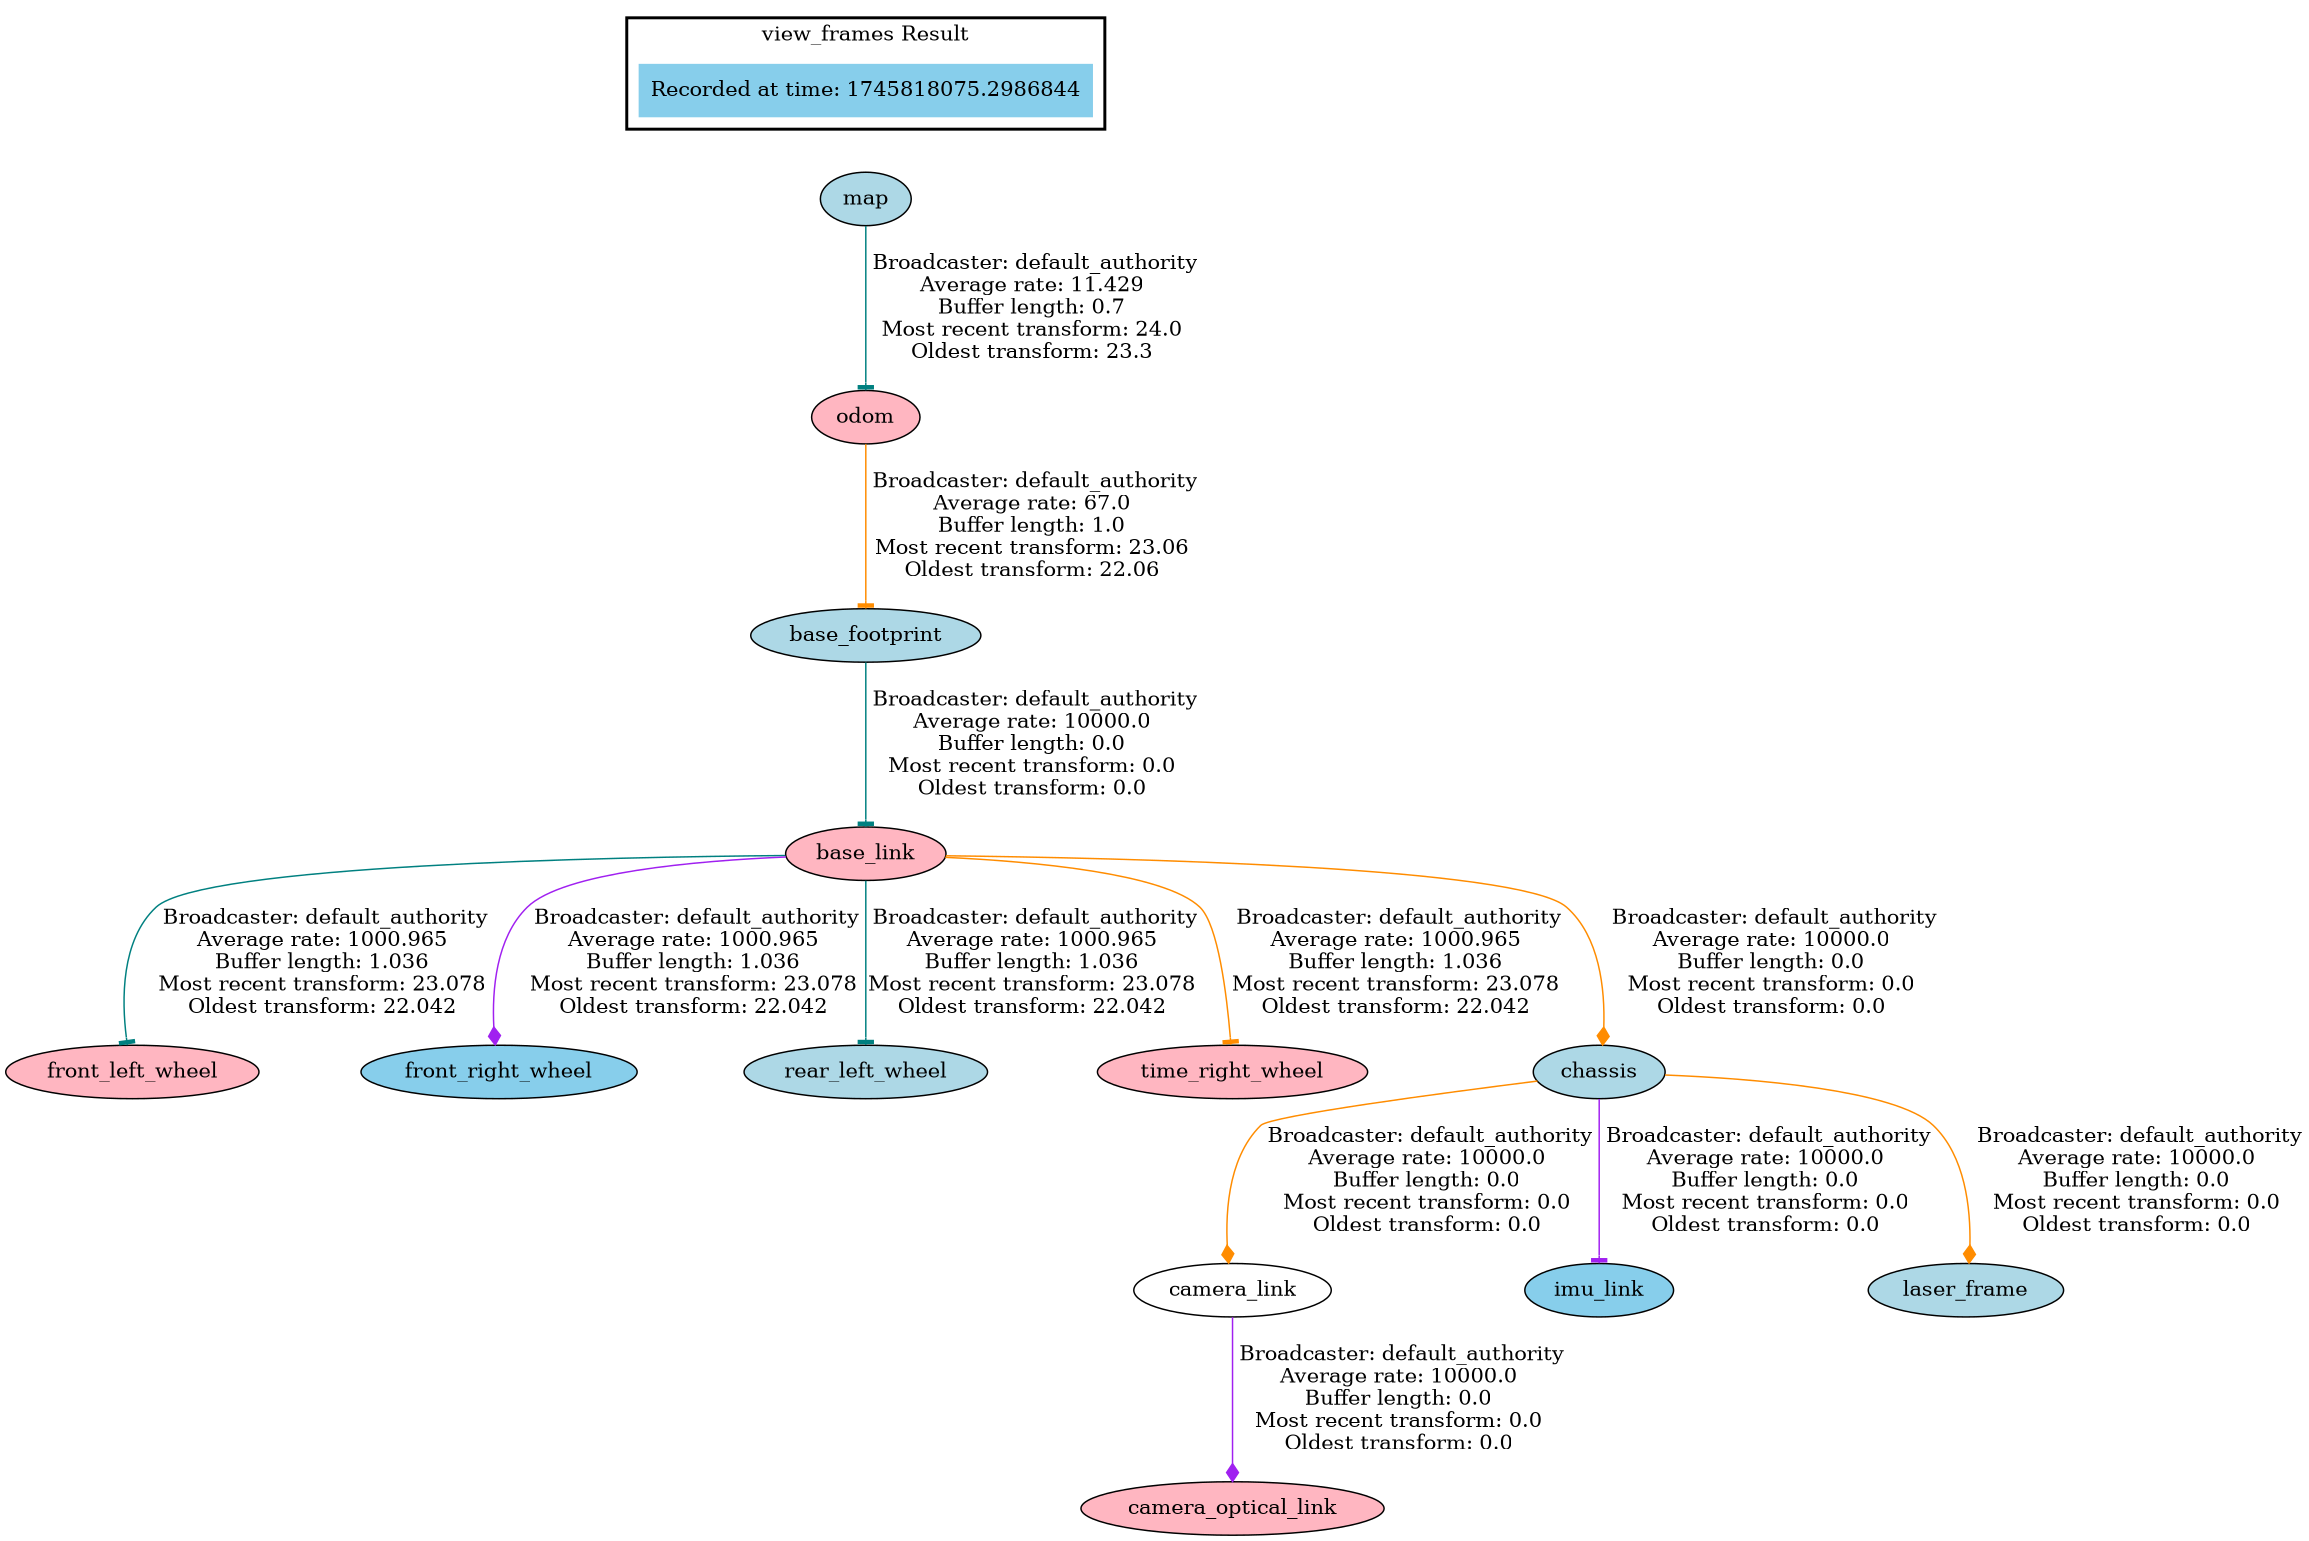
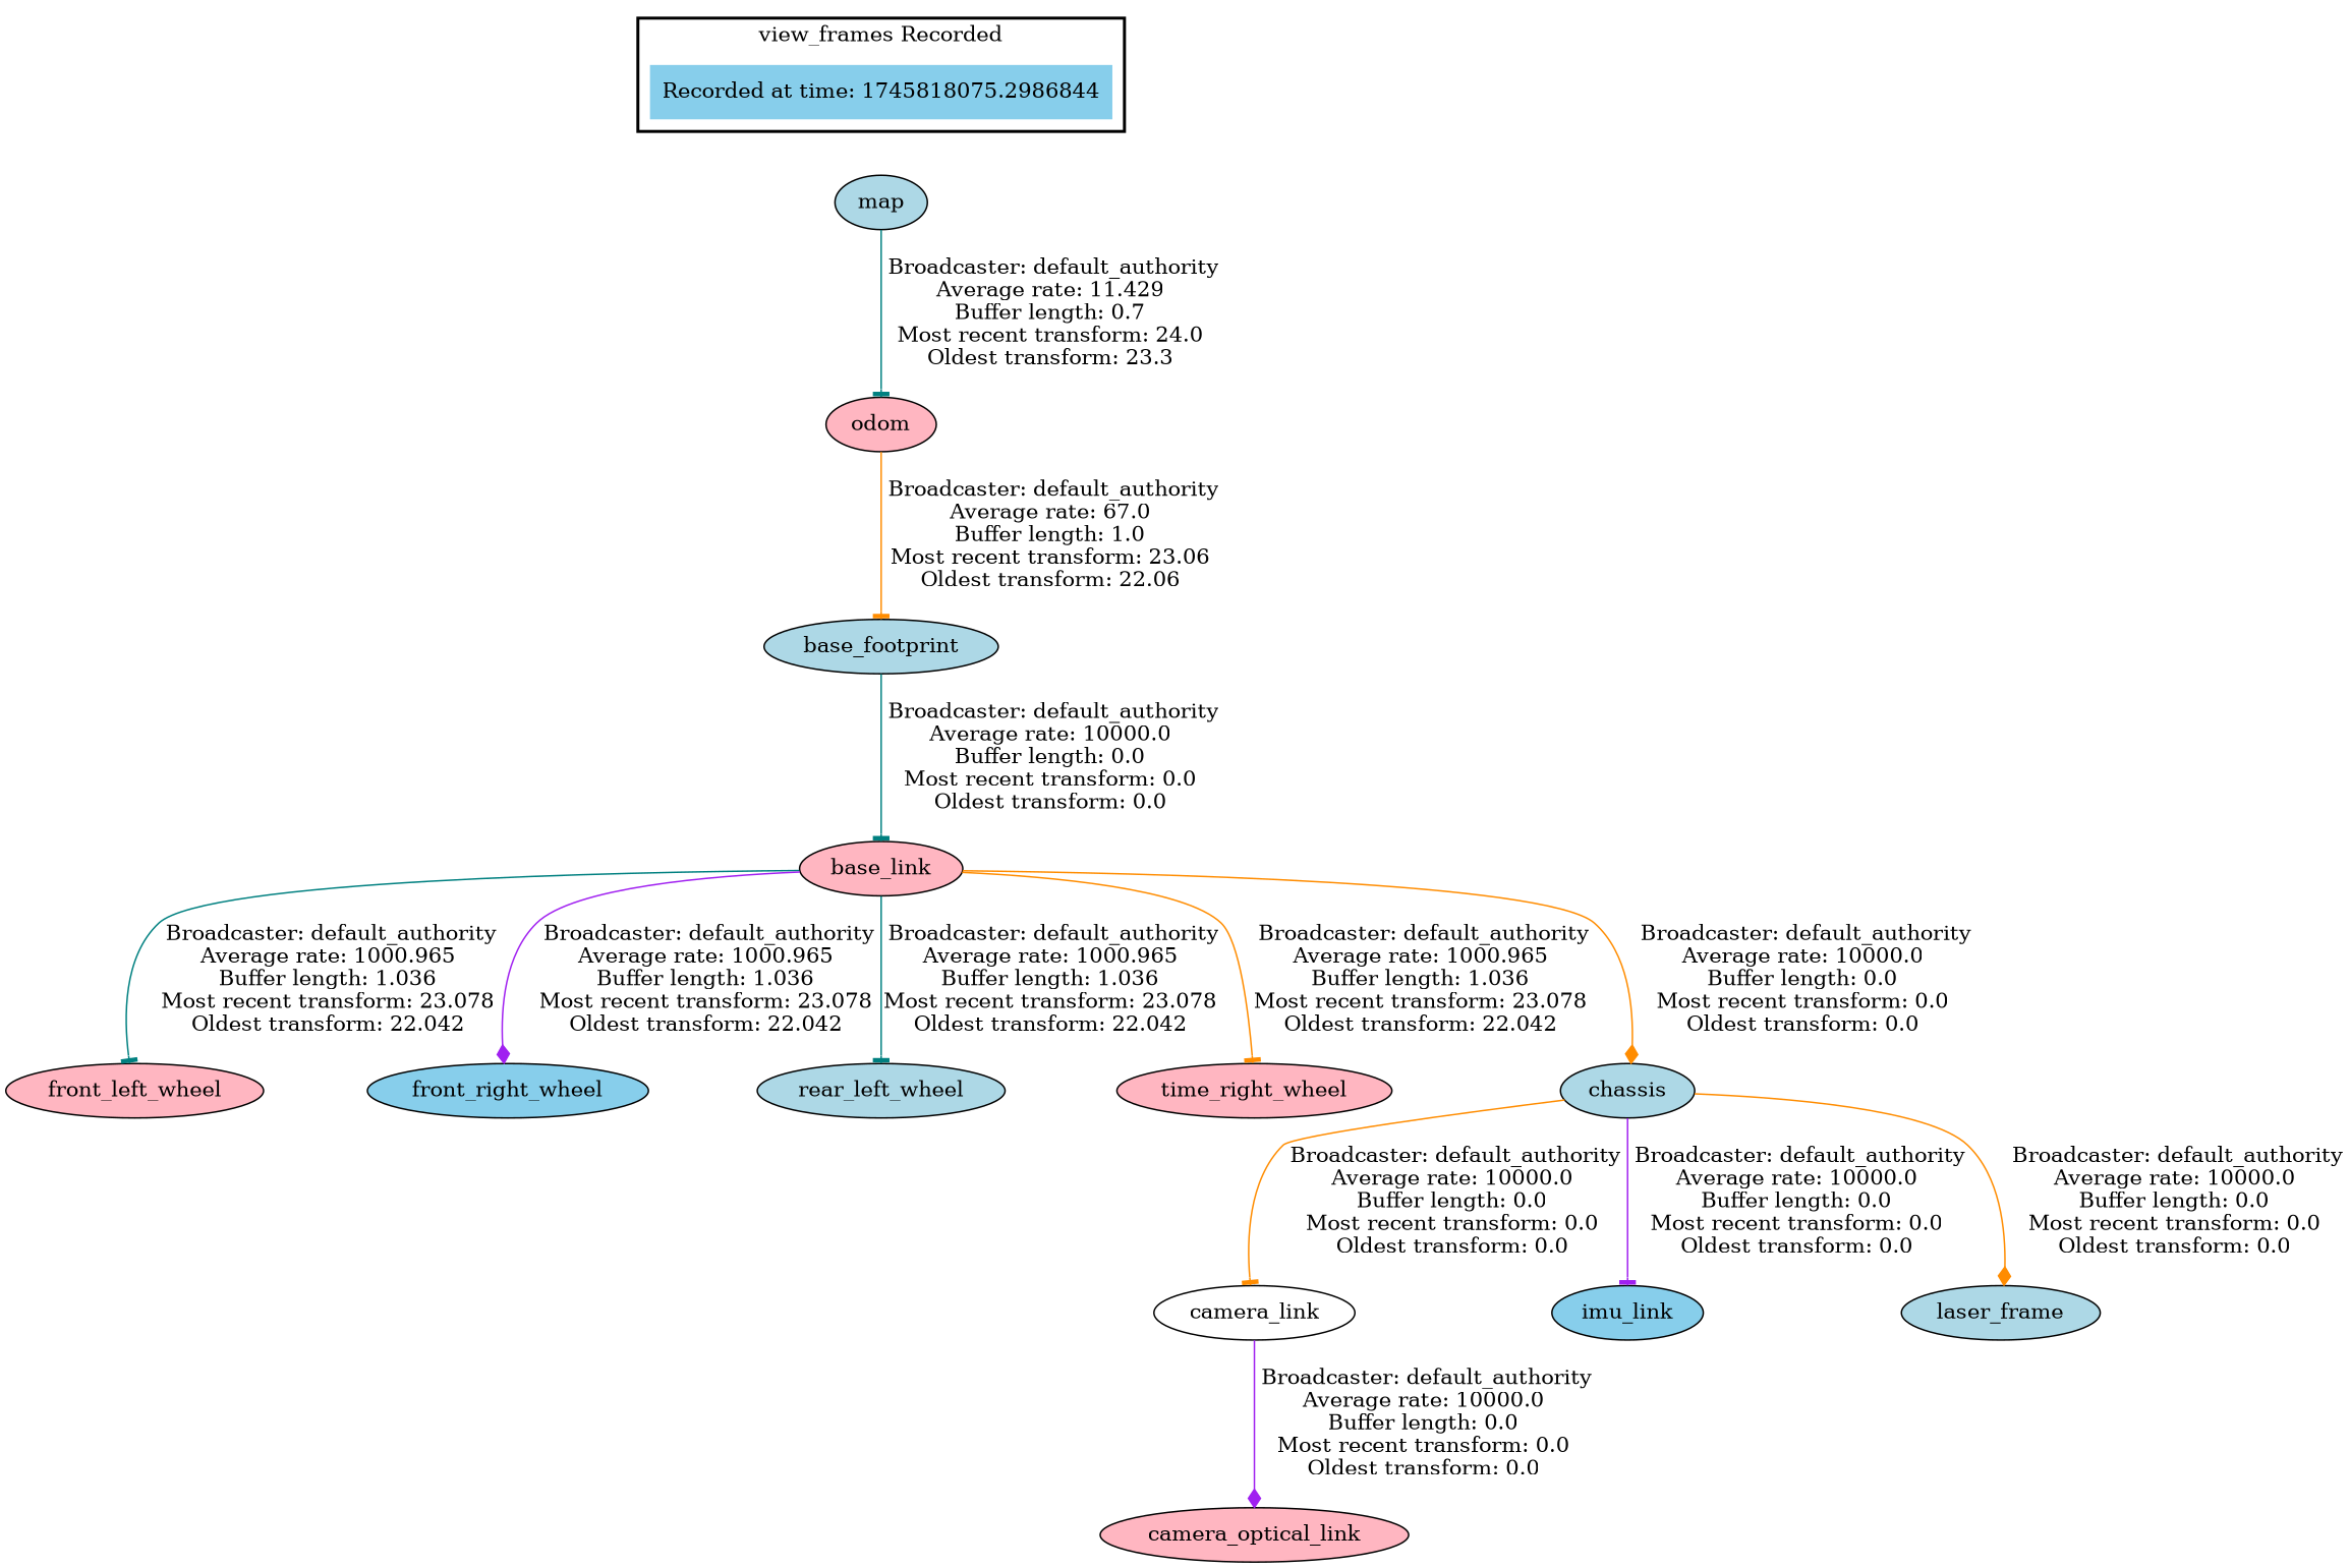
  digraph {
    node [fillcolor=lightblue style=filled]
    edge [arrowhead=tee color=darkorange]
    "Recorded at time: 1745818075.2986844" [fillcolor=skyblue shape=plaintext]
    map
    base_link [fillcolor=lightpink]
    front_left_wheel [fillcolor=lightpink]
    front_right_wheel [fillcolor=skyblue]
    rear_left_wheel
    n7 [fillcolor=lightpink label=time_right_wheel]
    chassis
    camera_link [fillcolor=white]
    imu_link [fillcolor=skyblue]
    laser_frame
    base_footprint
    odom [fillcolor=lightpink]
    camera_optical_link [fillcolor=lightpink]
    subgraph cluster_1 {
      color=black
-     label="view_frames Result"
+     label="view_frames Recorded"
      style=bold
      "Recorded at time: 1745818075.2986844"
    }
    "Recorded at time: 1745818075.2986844" -> map [style=invis arrowhead="" color=""]
    map -> odom [color=teal label=" Broadcaster: default_authority\nAverage rate: 11.429\nBuffer length: 0.7\nMost recent transform: 24.0\nOldest transform: 23.3\n"]
    base_link -> front_left_wheel [color=teal label=" Broadcaster: default_authority\nAverage rate: 1000.965\nBuffer length: 1.036\nMost recent transform: 23.078\nOldest transform: 22.042\n"]
    base_link -> front_right_wheel [arrowhead=diamond color=purple label=" Broadcaster: default_authority\nAverage rate: 1000.965\nBuffer length: 1.036\nMost recent transform: 23.078\nOldest transform: 22.042\n"]
    base_link -> rear_left_wheel [color=teal label=" Broadcaster: default_authority\nAverage rate: 1000.965\nBuffer length: 1.036\nMost recent transform: 23.078\nOldest transform: 22.042\n"]
    base_link -> n7 [label=" Broadcaster: default_authority\nAverage rate: 1000.965\nBuffer length: 1.036\nMost recent transform: 23.078\nOldest transform: 22.042\n"]
    base_link -> chassis [arrowhead=diamond label=" Broadcaster: default_authority\nAverage rate: 10000.0\nBuffer length: 0.0\nMost recent transform: 0.0\nOldest transform: 0.0\n"]
-   chassis -> camera_link [arrowhead=diamond label=" Broadcaster: default_authority\nAverage rate: 10000.0\nBuffer length: 0.0\nMost recent transform: 0.0\nOldest transform: 0.0\n"]
+   chassis -> camera_link [label=" Broadcaster: default_authority\nAverage rate: 10000.0\nBuffer length: 0.0\nMost recent transform: 0.0\nOldest transform: 0.0\n"]
    chassis -> imu_link [color=purple label=" Broadcaster: default_authority\nAverage rate: 10000.0\nBuffer length: 0.0\nMost recent transform: 0.0\nOldest transform: 0.0\n"]
    chassis -> laser_frame [arrowhead=diamond label=" Broadcaster: default_authority\nAverage rate: 10000.0\nBuffer length: 0.0\nMost recent transform: 0.0\nOldest transform: 0.0\n"]
    camera_link -> camera_optical_link [arrowhead=diamond color=purple label=" Broadcaster: default_authority\nAverage rate: 10000.0\nBuffer length: 0.0\nMost recent transform: 0.0\nOldest transform: 0.0\n"]
    base_footprint -> base_link [color=teal label=" Broadcaster: default_authority\nAverage rate: 10000.0\nBuffer length: 0.0\nMost recent transform: 0.0\nOldest transform: 0.0\n"]
    odom -> base_footprint [label=" Broadcaster: default_authority\nAverage rate: 67.0\nBuffer length: 1.0\nMost recent transform: 23.06\nOldest transform: 22.06\n"]
  }
